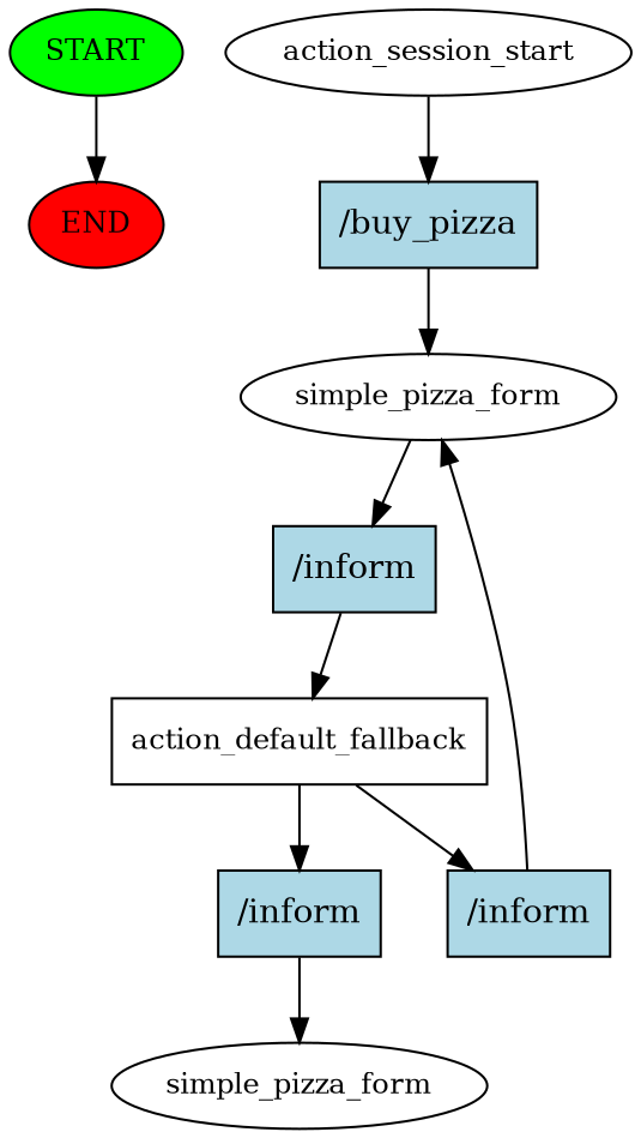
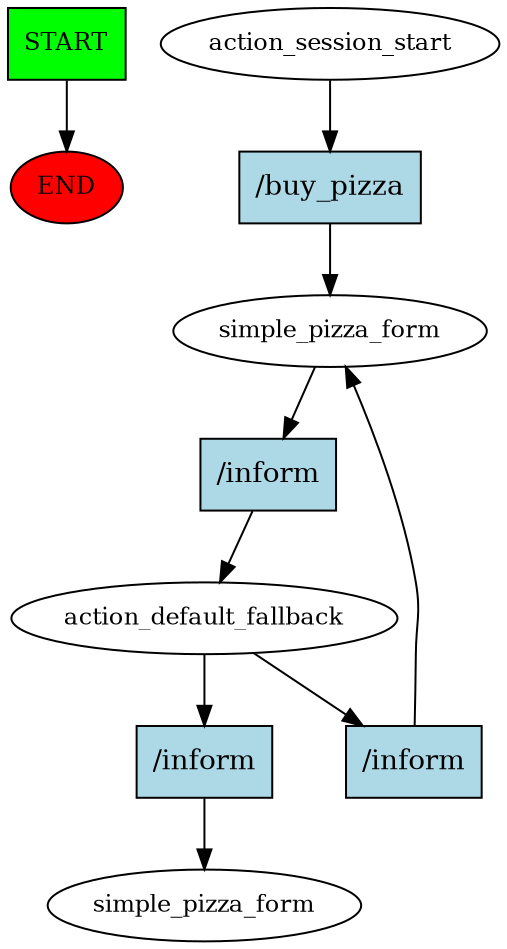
  digraph {
    node [fontsize=12 style=filled]
-   n1 [fillcolor=green label=START]
+   n1 [fillcolor=green label=START shape=box]
    n2 [fillcolor=red label=END]
    n3 [label=action_session_start style=""]
    n4 [fillcolor=lightblue label="/buy_pizza" shape=rect fontsize=""]
    n5 [label=simple_pizza_form style=""]
    n6 [fillcolor=lightblue label="/inform" shape=rect fontsize=""]
-   n7 [label=action_default_fallback shape=box style=""]
+   n7 [label=action_default_fallback style=""]
    n8 [fillcolor=lightblue label="/inform" shape=rect fontsize=""]
    n9 [fillcolor=lightblue label="/inform" shape=rect fontsize=""]
    n10 [label=simple_pizza_form style=""]
    n1 -> n2
    n3 -> n4
    n4 -> n5
    n5 -> n6
    n6 -> n7
    n7 -> n8
    n7 -> n9
    n8 -> n5
    n9 -> n10
  }
